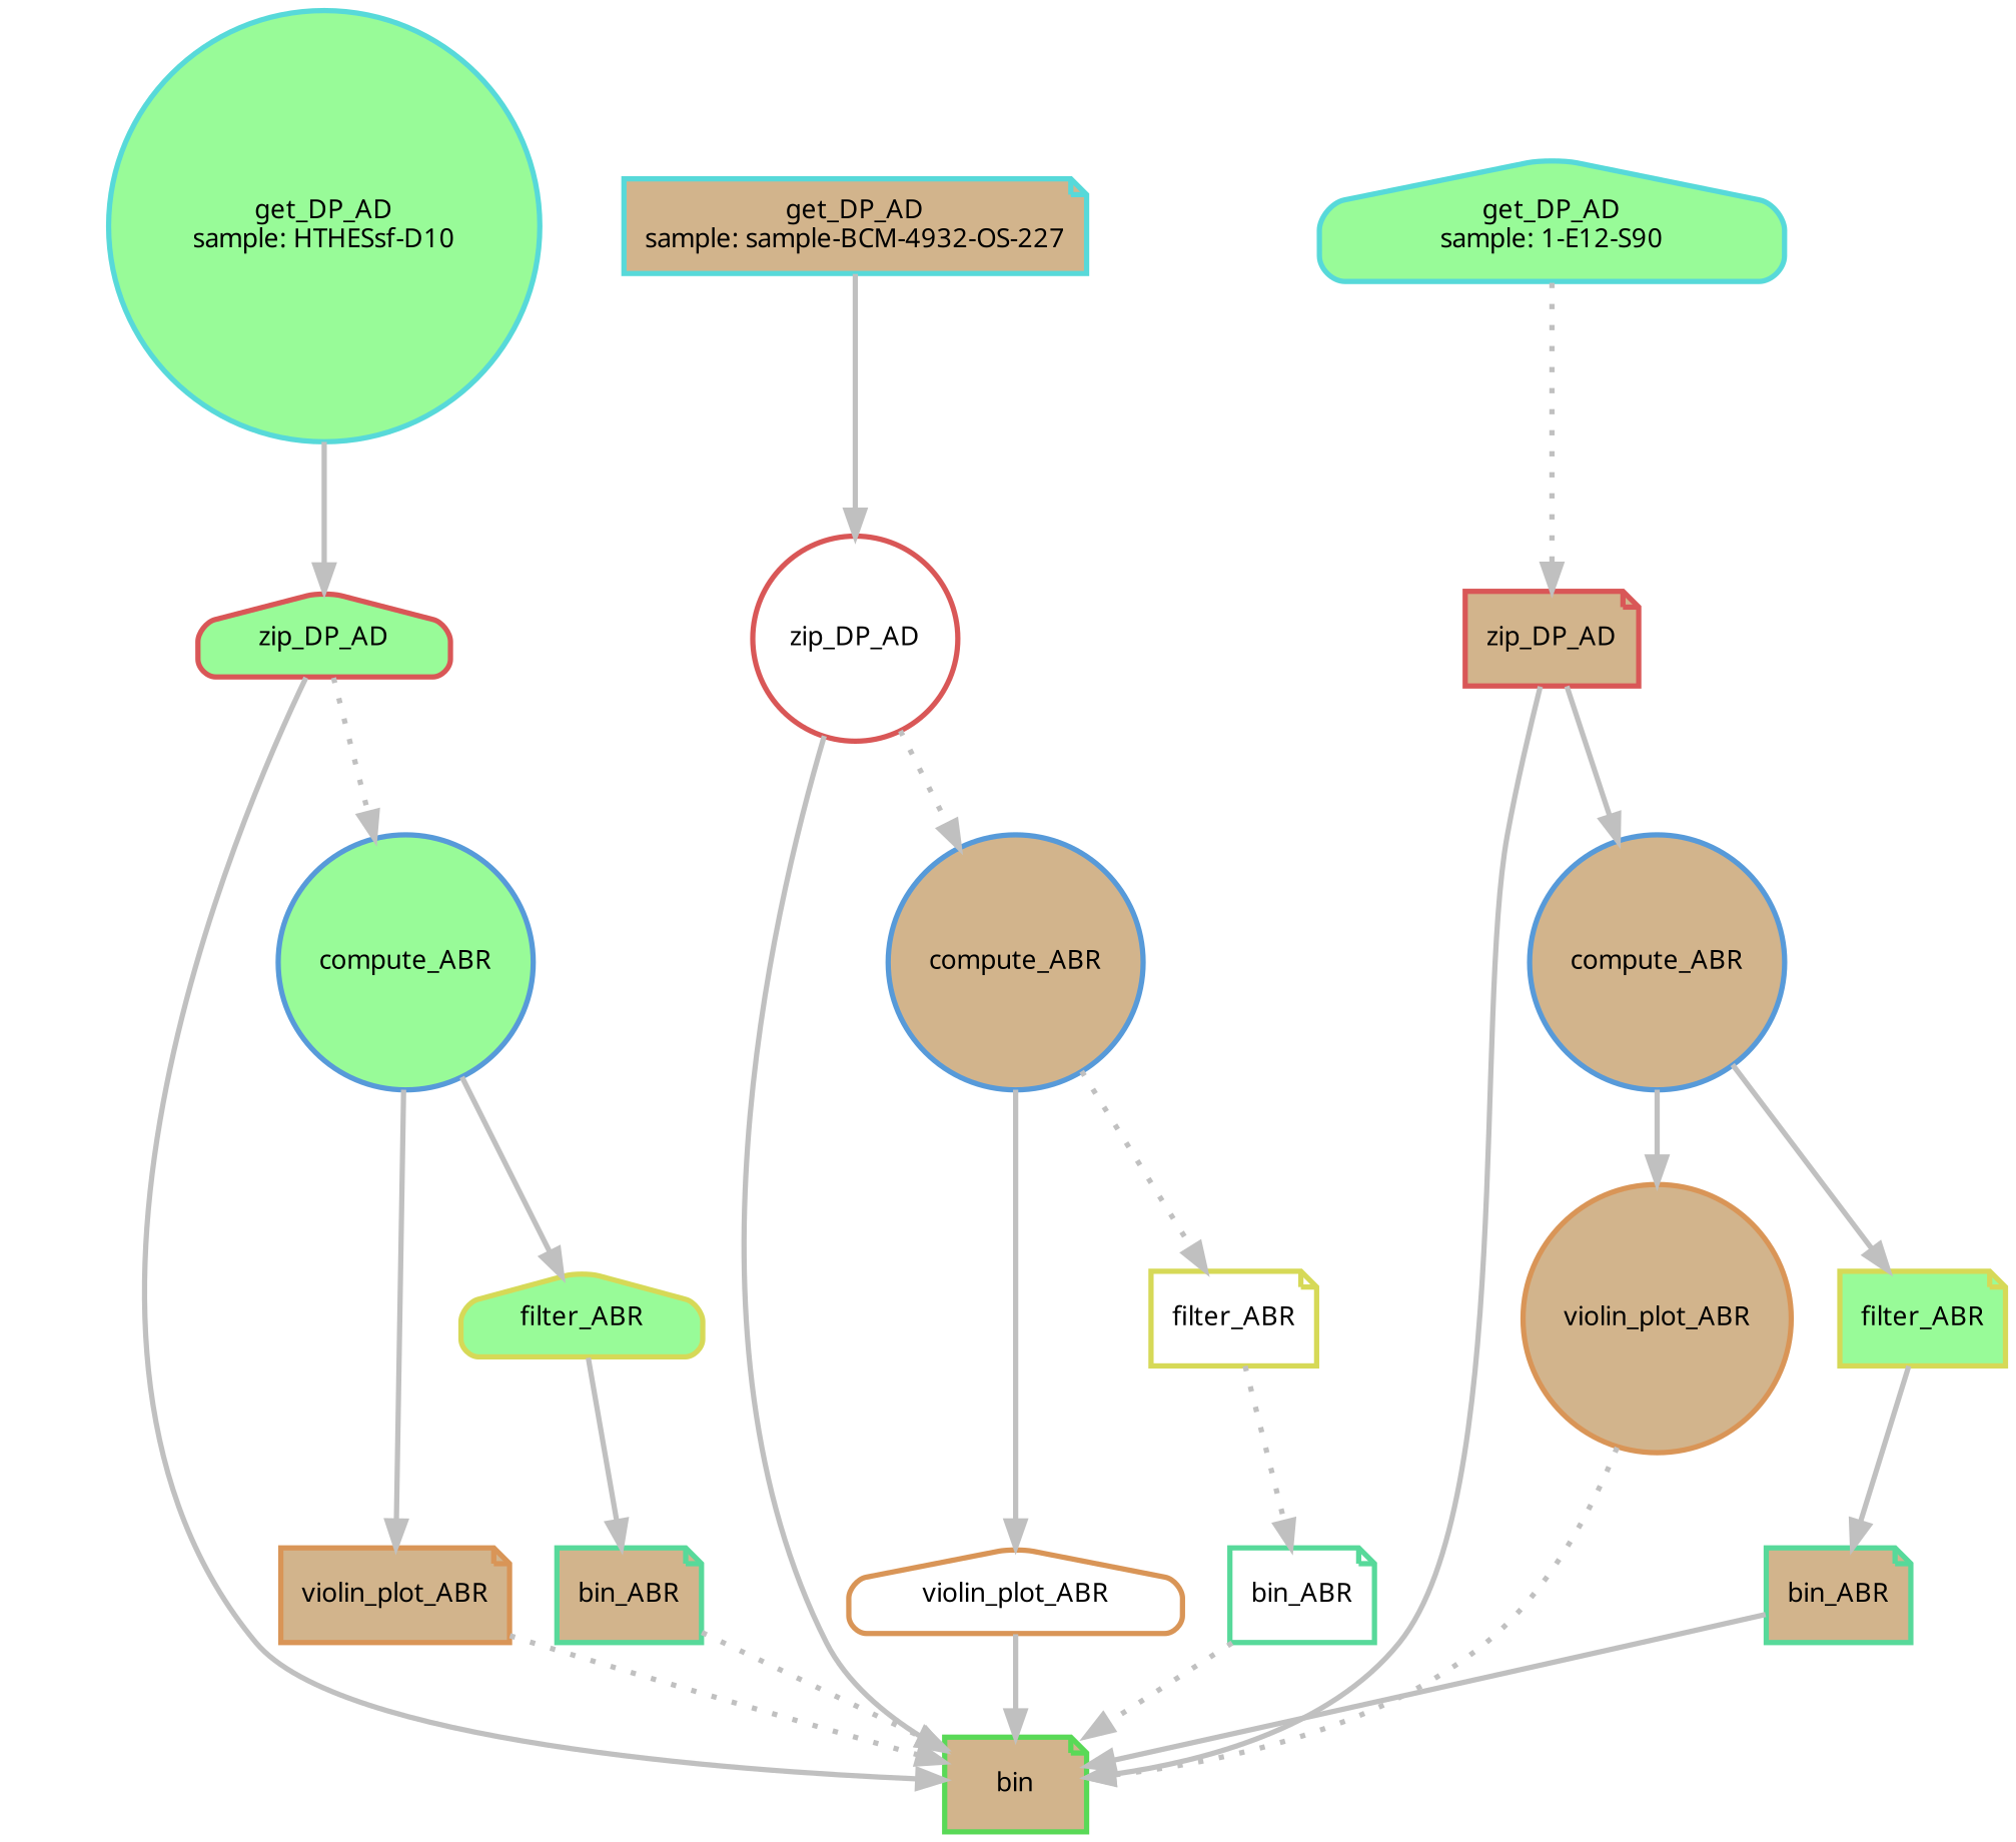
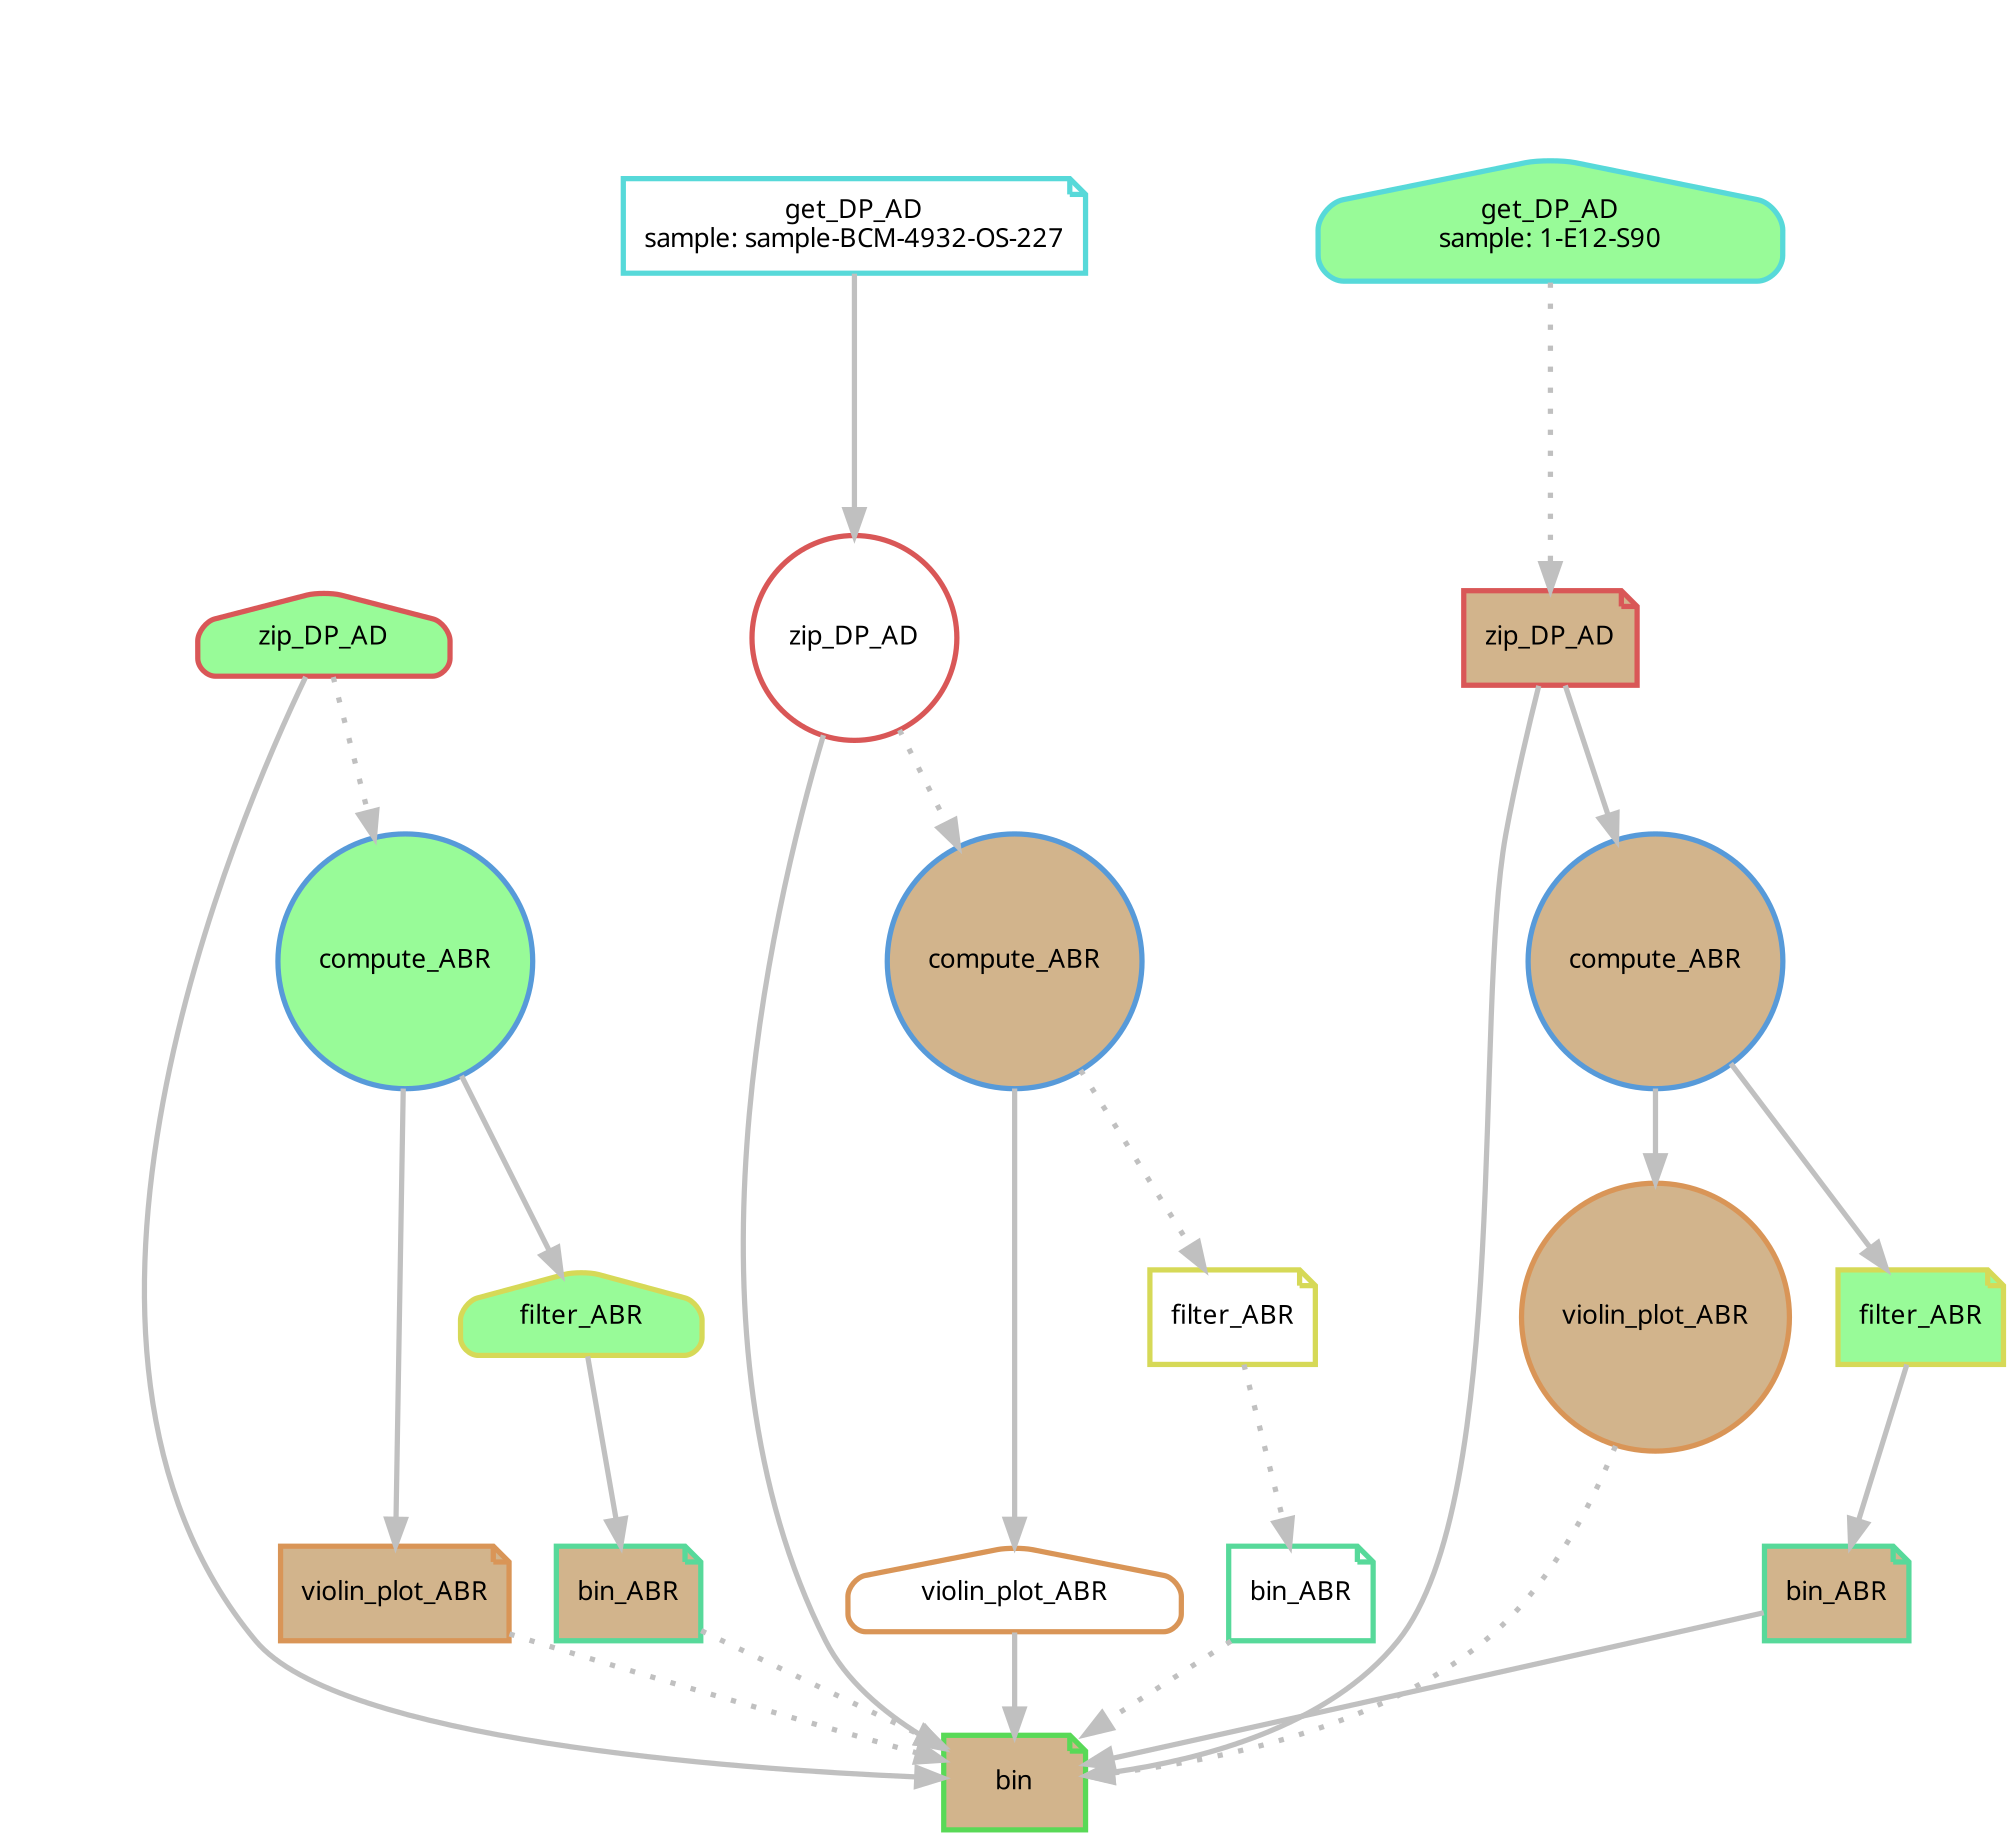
  digraph {
    bgcolor=white
    node [color="0.00 0.6 0.85" fillcolor=tan fontname=sans fontsize=10 penwidth=2 shape=note style="rounded,filled"]
    edge [color=grey penwidth=2 style=dotted]
    n1 [color="0.33 0.6 0.85" label=bin]
    n2 [fillcolor=palegreen label=zip_DP_AD shape=house]
    n3 [color="0.58 0.6 0.85" fillcolor=palegreen label=compute_ABR shape=circle]
    n4 [color="0.08 0.6 0.85" label=violin_plot_ABR]
    n5 [color="0.17 0.6 0.85" fillcolor=palegreen label=filter_ABR shape=house]
-   n6 [color="0.50 0.6 0.85" fillcolor=palegreen label="get_DP_AD\nsample: HTHESsf-D10" shape=circle]
    n7 [fillcolor=white label=zip_DP_AD shape=circle]
    n8 [color="0.58 0.6 0.85" label=compute_ABR shape=circle]
    n9 [color="0.08 0.6 0.85" fillcolor=white label=violin_plot_ABR shape=house]
    n10 [color="0.17 0.6 0.85" fillcolor=white label=filter_ABR]
-   n11 [color="0.50 0.6 0.85" label="get_DP_AD\nsample: sample-BCM-4932-OS-227"]
+   n11 [color="0.50 0.6 0.85" fillcolor=white label="get_DP_AD\nsample: sample-BCM-4932-OS-227"]
    n12 [label=zip_DP_AD]
    n13 [color="0.58 0.6 0.85" label=compute_ABR shape=circle]
    n14 [color="0.08 0.6 0.85" label=violin_plot_ABR shape=circle]
    n15 [color="0.17 0.6 0.85" fillcolor=palegreen label=filter_ABR]
    n16 [color="0.50 0.6 0.85" fillcolor=palegreen label="get_DP_AD\nsample: 1-E12-S90" shape=house]
    n17 [color="0.42 0.6 0.85" label=bin_ABR]
    n18 [color="0.42 0.6 0.85" fillcolor=white label=bin_ABR]
    n19 [color="0.42 0.6 0.85" label=bin_ABR]
    n2 -> n1 [style=solid]
    n2 -> n3
    n3 -> n4 [style=bold]
    n3 -> n5 [style=bold]
    n4 -> n1
    n5 -> n17 [style=solid]
-   n6 -> n2 [style=bold]
    n7 -> n1 [style=bold]
    n7 -> n8
    n8 -> n9 [style=bold]
    n8 -> n10
    n9 -> n1 [style=bold]
    n10 -> n18
    n11 -> n7 [style=bold]
    n12 -> n1 [style=solid]
    n12 -> n13 [style=solid]
    n13 -> n14 [style=bold]
    n13 -> n15 [style=solid]
    n14 -> n1
    n15 -> n19 [style=bold]
    n16 -> n12
    n17 -> n1
    n18 -> n1
    n19 -> n1 [style=solid]
  }
